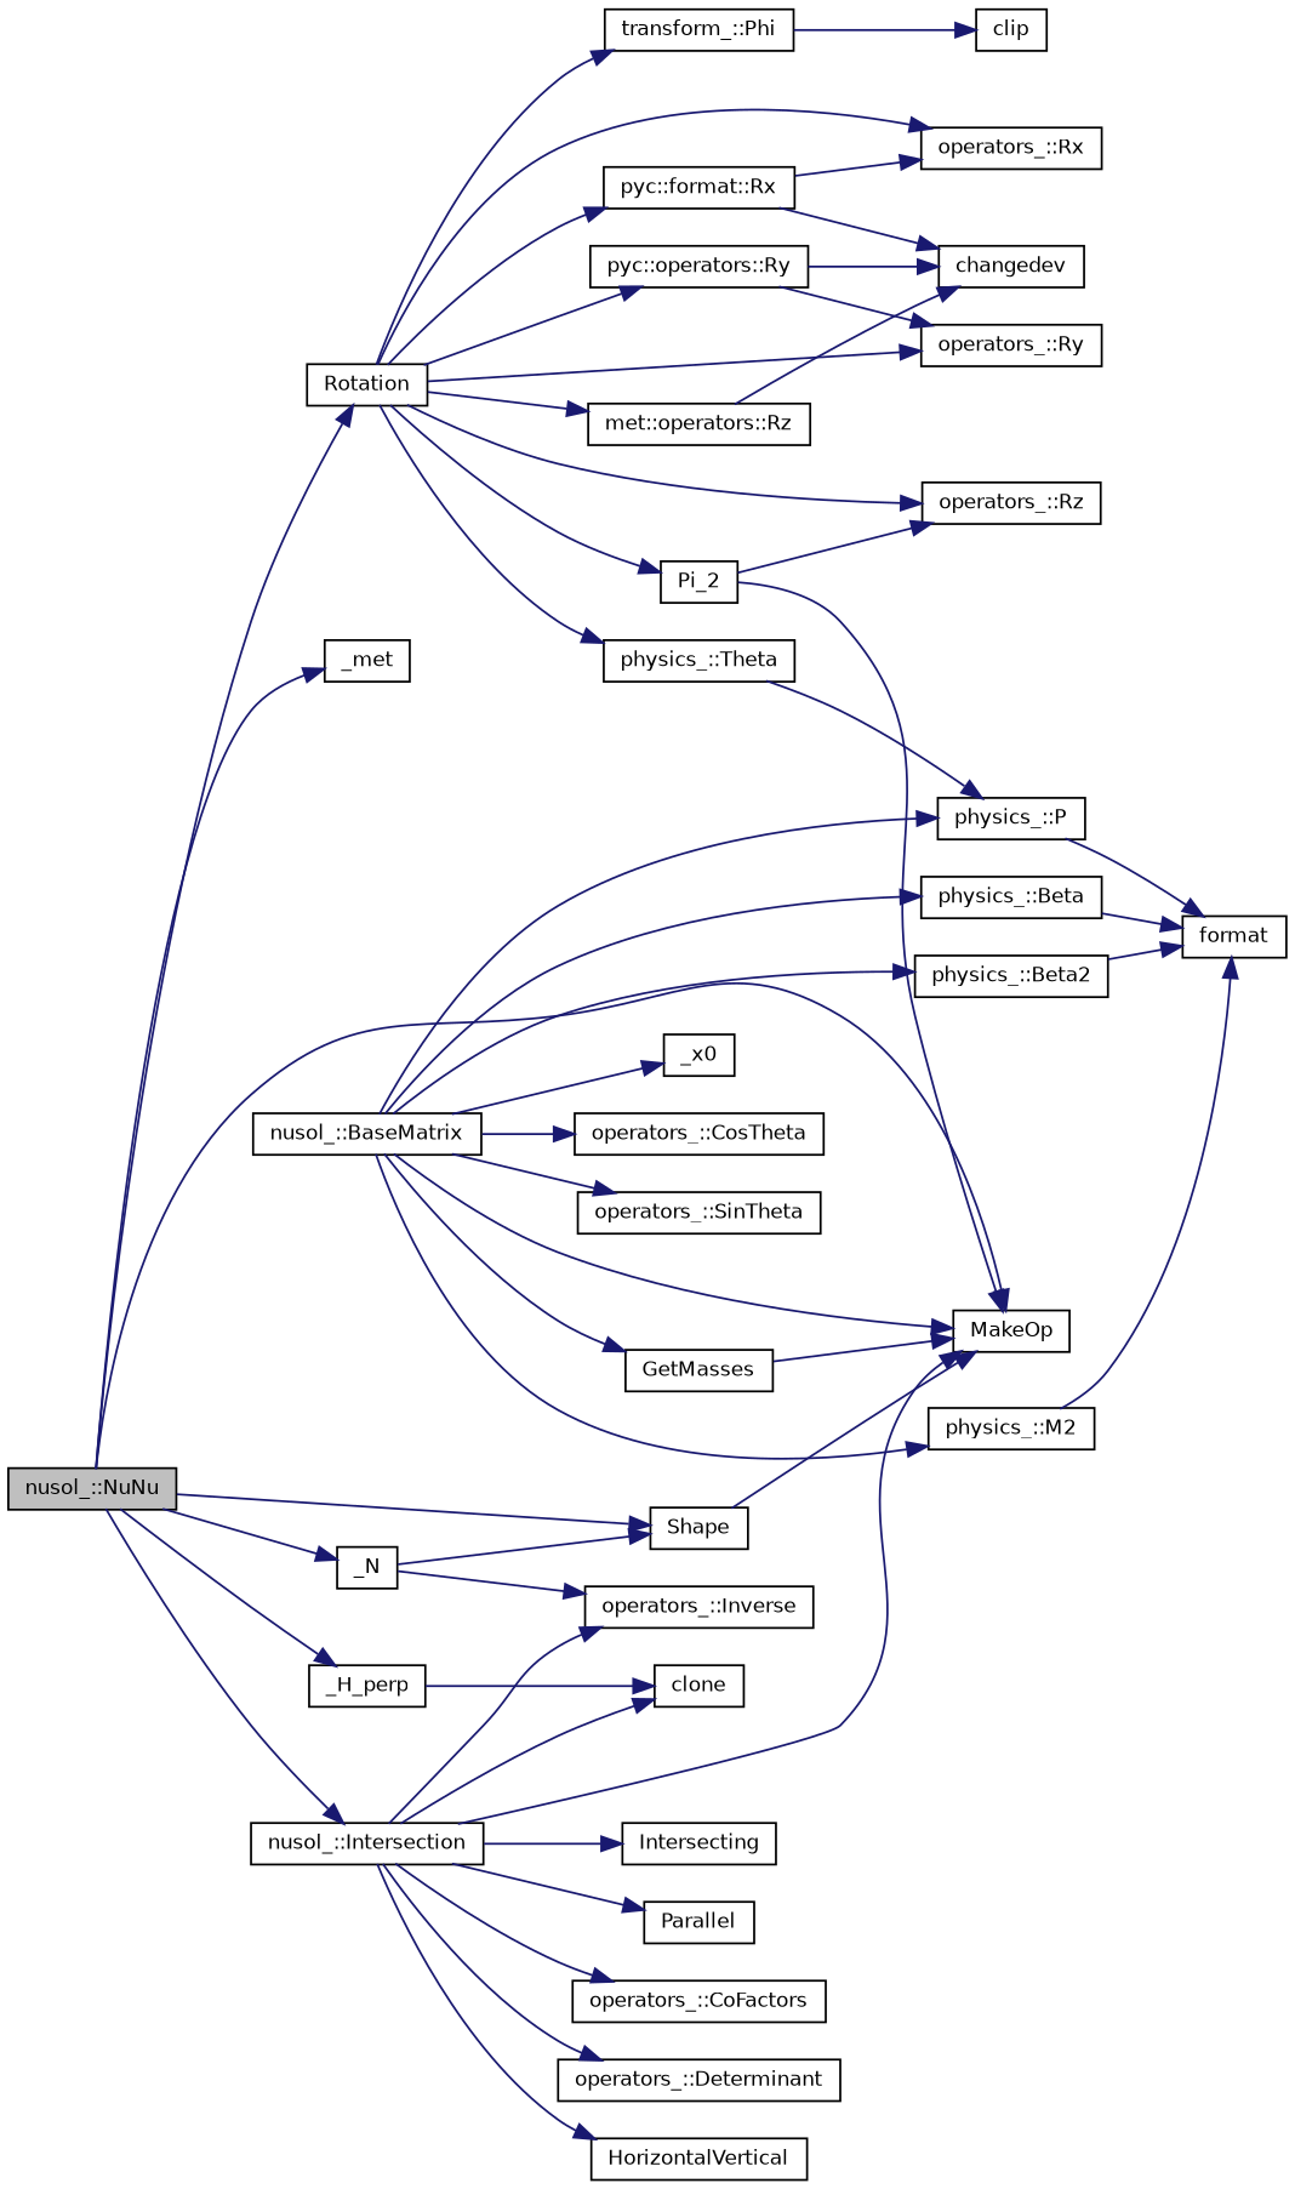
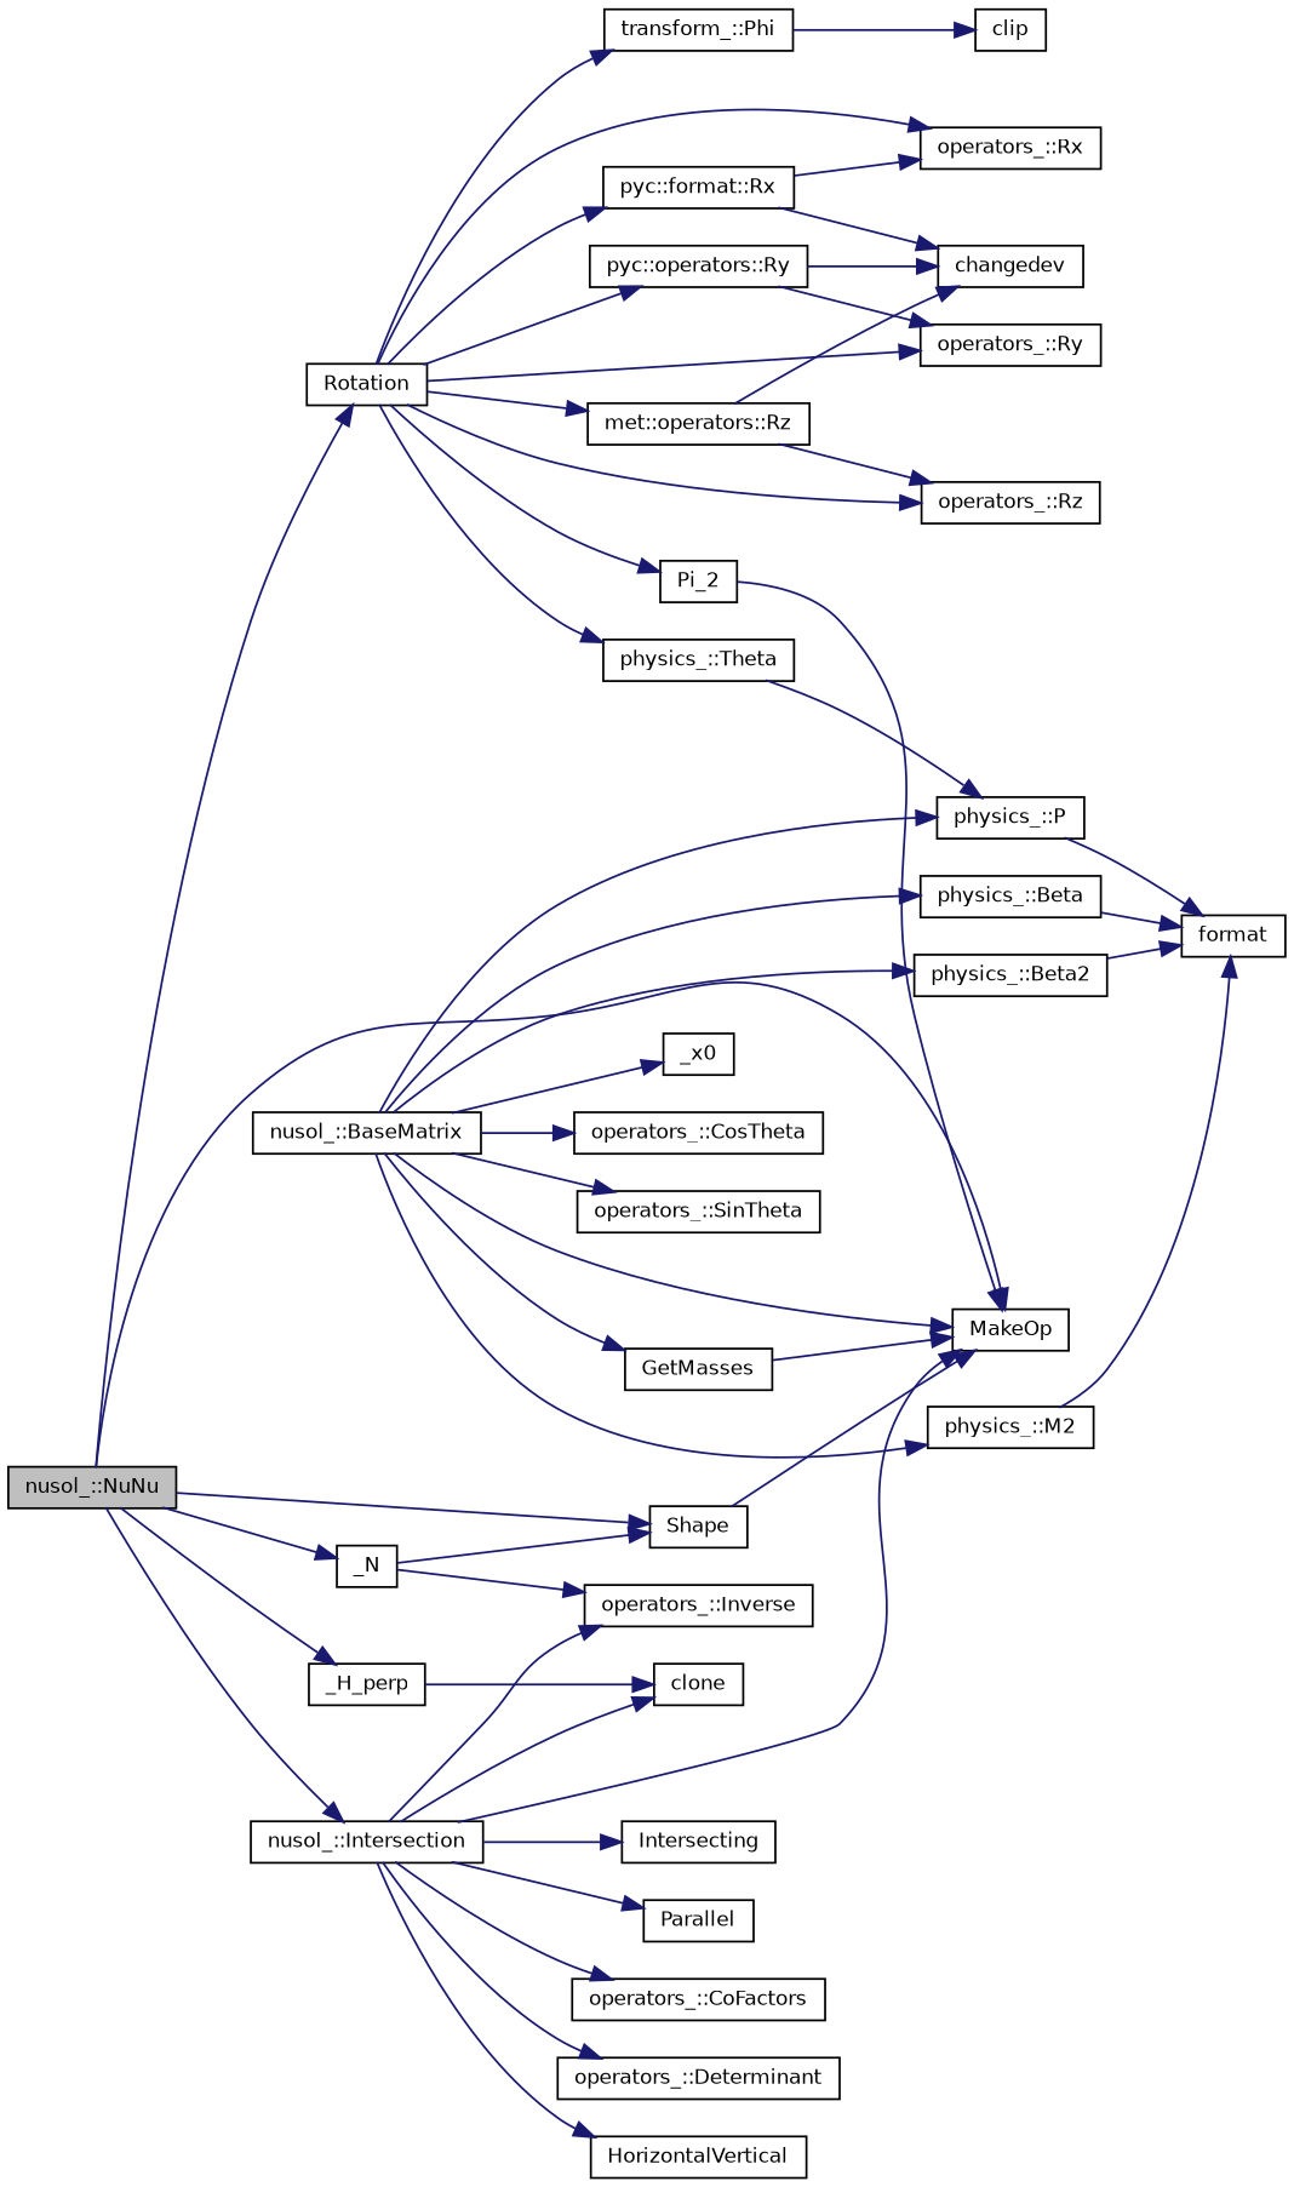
  digraph {
    rankdir=LR
    node [color=black fillcolor=white fontname=Helvetica fontsize=10 shape=record style=filled]
    edge [color=midnightblue fontname=Helvetica fontsize=10 labelfontname=Helvetica labelfontsize=10 style=solid]
    n1 [fillcolor=grey75 fontcolor=black height=0.2 label="nusol_::NuNu" width=0.4]
    n2 [height=0.2 label=_H_perp width=0.4]
-   n3 [height=0.2 label=_met width=0.4]
    n4 [height=0.2 label=_N width=0.4]
    n5 [height=0.2 label=Shape width=0.4]
    n6 [height=0.2 label=MakeOp width=0.4]
    n7 [height=0.2 label="nusol_::Intersection" width=0.4]
    n8 [height=0.2 label=Rotation width=0.4]
    n9 [height=0.2 label=clone width=0.4]
    n10 [height=0.2 label="operators_::Inverse" width=0.4]
    n11 [height=0.2 label="nusol_::BaseMatrix" width=0.4]
    n12 [height=0.2 label=_x0 width=0.4]
    n13 [height=0.2 label="physics_::Beta" width=0.4]
    n14 [height=0.2 label="physics_::Beta2" width=0.4]
    n15 [height=0.2 label="operators_::CosTheta" width=0.4]
    n16 [height=0.2 label=GetMasses width=0.4]
    n17 [height=0.2 label="physics_::M2" width=0.4]
    n18 [height=0.2 label="physics_::P" width=0.4]
    n19 [height=0.2 label="operators_::SinTheta" width=0.4]
    n20 [height=0.2 label="operators_::CoFactors" width=0.4]
    n21 [height=0.2 label="operators_::Determinant" width=0.4]
    n22 [height=0.2 label=HorizontalVertical width=0.4]
    n23 [height=0.2 label=Intersecting width=0.4]
    n24 [height=0.2 label=Parallel width=0.4]
    n25 [height=0.2 label="transform_::Phi" width=0.4]
    n26 [height=0.2 label=Pi_2 width=0.4]
    n27 [height=0.2 label="operators_::Rx" width=0.4]
    n28 [height=0.2 label="pyc::format::Rx" width=0.4]
    n29 [height=0.2 label="operators_::Ry" width=0.4]
    n30 [height=0.2 label="pyc::operators::Ry" width=0.4]
    n31 [height=0.2 label="operators_::Rz" width=0.4]
    n32 [height=0.2 label="met::operators::Rz" width=0.4]
    n33 [height=0.2 label="physics_::Theta" width=0.4]
    n34 [height=0.2 label=format width=0.4]
    n35 [height=0.2 label=clip width=0.4]
    n36 [height=0.2 label=changedev width=0.4]
    n1 -> n2
-   n1 -> n3
    n1 -> n4
    n1 -> n5
    n1 -> n6
    n1 -> n7
    n1 -> n8
    n2 -> n9
    n4 -> n5
    n4 -> n10
    n5 -> n6
    n7 -> n6
    n7 -> n9
    n7 -> n10
    n7 -> n20
    n7 -> n21
    n7 -> n22
    n7 -> n23
    n7 -> n24
    n8 -> n25
    n8 -> n26
    n8 -> n27
    n8 -> n28
    n8 -> n29
    n8 -> n30
    n8 -> n31
    n8 -> n32
    n8 -> n33
    n11 -> n6
    n11 -> n12
    n11 -> n13
    n11 -> n14
    n11 -> n15
    n11 -> n16
    n11 -> n17
    n11 -> n18
    n11 -> n19
    n13 -> n34
    n14 -> n34
    n16 -> n6
    n17 -> n34
    n18 -> n34
    n25 -> n35
    n26 -> n6
    n28 -> n27
    n28 -> n36
    n30 -> n29
    n30 -> n36
-   n26 -> n31
+   n32 -> n31
    n32 -> n36
    n33 -> n18
  }
